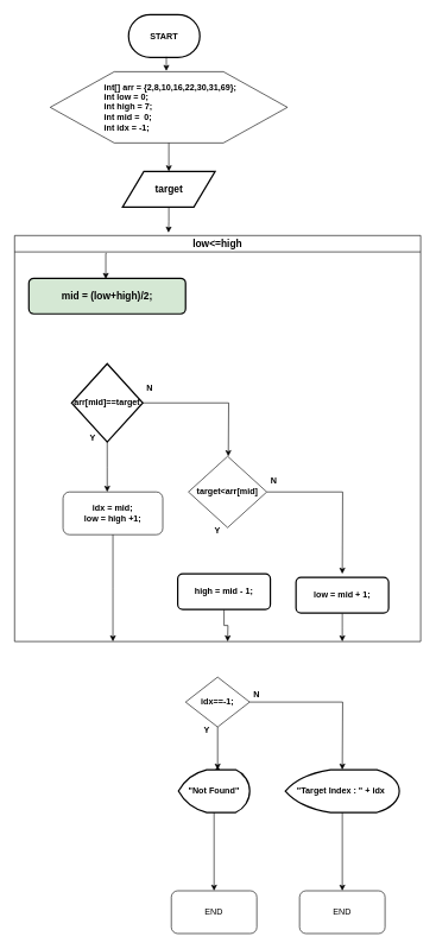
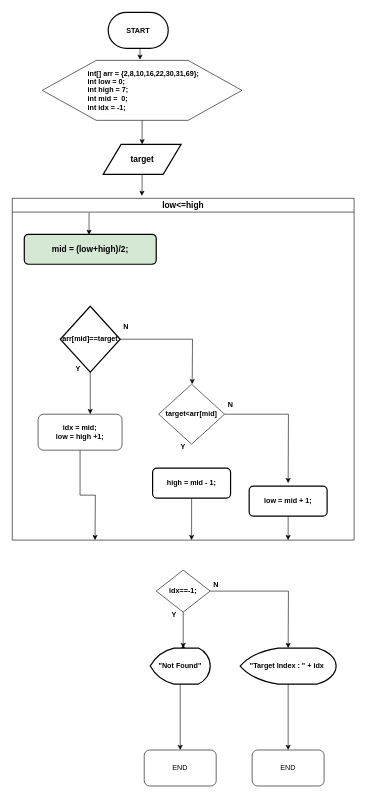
  <mxCell id="0" />
  <mxCell id="1" parent="0" />
  <mxCell id="2" value="&lt;b&gt;START&lt;/b&gt;" style="strokeWidth=2;html=1;shape=mxgraph.flowchart.terminator;whiteSpace=wrap;" vertex="1" parent="1"><mxGeometry x="180" y="20" width="100" height="60" as="geometry" /></mxCell>
  <mxCell id="3" value="" style="group" vertex="1" connectable="0" parent="1"><mxGeometry x="70" y="100" width="370" height="100" as="geometry" /></mxCell>
  <mxCell id="4" value="" style="verticalLabelPosition=bottom;verticalAlign=top;html=1;shape=hexagon;perimeter=hexagonPerimeter2;arcSize=6;size=0.27;" vertex="1" parent="3"><mxGeometry width="333.0" height="100" as="geometry" /></mxCell>
  <mxCell id="5" value="&lt;div&gt;&lt;div&gt;&lt;b&gt;int[] arr = {2,8,10,16,22,30,31,69};&lt;/b&gt;&lt;/div&gt;&lt;/div&gt;&lt;div&gt;&lt;b&gt;int low = 0;&lt;/b&gt;&lt;/div&gt;&lt;div&gt;&lt;b&gt;int high = 7;&lt;/b&gt;&lt;/div&gt;&lt;div&gt;&lt;b&gt;int mid =&amp;nbsp; 0;&lt;/b&gt;&lt;/div&gt;&lt;div&gt;&lt;b&gt;int idx = -1;&lt;/b&gt;&lt;/div&gt;" style="text;html=1;align=left;verticalAlign=middle;whiteSpace=wrap;rounded=0;" vertex="1" parent="3"><mxGeometry x="74.0" y="35" width="277.5" height="30" as="geometry" /></mxCell>
  <mxCell id="6" value="" style="edgeStyle=orthogonalEdgeStyle;rounded=0;orthogonalLoop=1;jettySize=auto;html=1;entryX=0.379;entryY=-0.007;entryDx=0;entryDy=0;entryPerimeter=0;" edge="1" parent="1" source="7" target="8"><mxGeometry relative="1" as="geometry" /></mxCell>
  <mxCell id="7" value="&lt;b&gt;&lt;font style=&quot;font-size: 14px;&quot;&gt;target&lt;/font&gt;&lt;/b&gt;" style="shape=parallelogram;html=1;strokeWidth=2;perimeter=parallelogramPerimeter;whiteSpace=wrap;rounded=1;arcSize=0;size=0.23;" vertex="1" parent="1"><mxGeometry x="171.5" y="240" width="130" height="50" as="geometry" /></mxCell>
  <mxCell id="8" value="&lt;font style=&quot;font-size: 14px;&quot;&gt;low&amp;lt;=high&lt;/font&gt;" style="swimlane;whiteSpace=wrap;html=1;" vertex="1" parent="1"><mxGeometry x="20" y="330" width="570" height="570" as="geometry" /></mxCell>
  <mxCell id="9" value="&lt;div&gt;&lt;b&gt;&lt;font style=&quot;font-size: 14px;&quot;&gt;mid = (low+high)/2;&lt;/font&gt;&lt;/b&gt;&lt;/div&gt;" style="rounded=1;whiteSpace=wrap;html=1;absoluteArcSize=1;arcSize=14;strokeWidth=2;fillColor=#d5e8d4;" vertex="1" parent="8"><mxGeometry x="20" y="60" width="220" height="50" as="geometry" /></mxCell>
  <mxCell id="10" value="" style="edgeStyle=orthogonalEdgeStyle;rounded=0;orthogonalLoop=1;jettySize=auto;html=1;" edge="1" parent="8" source="12"><mxGeometry relative="1" as="geometry"><mxPoint x="130" y="360" as="targetPoint" /></mxGeometry></mxCell>
  <mxCell id="11" value="" style="edgeStyle=orthogonalEdgeStyle;rounded=0;orthogonalLoop=1;jettySize=auto;html=1;" edge="1" parent="8" source="12"><mxGeometry relative="1" as="geometry"><mxPoint x="300" y="310" as="targetPoint" /></mxGeometry></mxCell>
  <mxCell id="12" value="&lt;b&gt;arr[mid]==target&lt;/b&gt;" style="strokeWidth=2;html=1;shape=mxgraph.flowchart.decision;whiteSpace=wrap;" vertex="1" parent="8"><mxGeometry x="80" y="180" width="100" height="110" as="geometry" /></mxCell>
- <mxCell id="13" value="&lt;b&gt;idx = mid;&lt;br&gt;low = high +1;&lt;/b&gt;" style="rounded=1;whiteSpace=wrap;html=1;" vertex="1" parent="8"><mxGeometry x="68" y="360" width="140" height="60" as="geometry" /></mxCell>
+ <mxCell id="13" value="&lt;b&gt;idx = mid;&lt;br&gt;low = high +1;&lt;/b&gt;" style="rounded=1;whiteSpace=wrap;html=1;" vertex="1" parent="8"><mxGeometry x="43" y="360" width="140" height="60" as="geometry" /></mxCell>
  <mxCell id="14" value="" style="edgeStyle=orthogonalEdgeStyle;rounded=0;orthogonalLoop=1;jettySize=auto;html=1;" edge="1" parent="8" source="15"><mxGeometry relative="1" as="geometry"><mxPoint x="460" y="475" as="targetPoint" /></mxGeometry></mxCell>
  <mxCell id="15" value="&lt;b&gt;target&amp;lt;arr[mid]&lt;/b&gt;" style="rhombus;whiteSpace=wrap;html=1;" vertex="1" parent="8"><mxGeometry x="244" y="310" width="110" height="100" as="geometry" /></mxCell>
  <mxCell id="16" value="" style="edgeStyle=orthogonalEdgeStyle;rounded=0;orthogonalLoop=1;jettySize=auto;html=1;" edge="1" parent="8" source="17"><mxGeometry relative="1" as="geometry"><mxPoint x="299" y="570" as="targetPoint" /></mxGeometry></mxCell>
- <mxCell id="17" value="&lt;div&gt;&lt;b&gt;high = mid - 1;&lt;/b&gt;&lt;/div&gt;" style="rounded=1;whiteSpace=wrap;html=1;absoluteArcSize=1;arcSize=14;strokeWidth=2;" vertex="1" parent="8"><mxGeometry x="229" y="475" width="130" height="50" as="geometry" /></mxCell>
+ <mxCell id="17" value="&lt;div&gt;&lt;b&gt;high = mid - 1;&lt;/b&gt;&lt;/div&gt;" style="rounded=1;whiteSpace=wrap;html=1;absoluteArcSize=1;arcSize=14;strokeWidth=2;" vertex="1" parent="8"><mxGeometry x="234" y="450" width="130" height="50" as="geometry" /></mxCell>
  <mxCell id="18" value="" style="edgeStyle=orthogonalEdgeStyle;rounded=0;orthogonalLoop=1;jettySize=auto;html=1;" edge="1" parent="8" source="19"><mxGeometry relative="1" as="geometry"><mxPoint x="460" y="570" as="targetPoint" /></mxGeometry></mxCell>
  <mxCell id="19" value="&lt;div&gt;&lt;b&gt;low = mid + 1;&lt;/b&gt;&lt;/div&gt;" style="rounded=1;whiteSpace=wrap;html=1;absoluteArcSize=1;arcSize=14;strokeWidth=2;" vertex="1" parent="8"><mxGeometry x="395" y="480" width="130" height="50" as="geometry" /></mxCell>
  <mxCell id="20" value="&lt;b&gt;N&lt;/b&gt;" style="text;html=1;align=center;verticalAlign=middle;whiteSpace=wrap;rounded=0;" vertex="1" parent="8"><mxGeometry x="160" y="200" width="60" height="30" as="geometry" /></mxCell>
  <mxCell id="21" value="&lt;b&gt;Y&lt;/b&gt;" style="text;html=1;align=center;verticalAlign=middle;whiteSpace=wrap;rounded=0;" vertex="1" parent="8"><mxGeometry x="80" y="270" width="60" height="30" as="geometry" /></mxCell>
  <mxCell id="22" value="&lt;b&gt;Y&lt;/b&gt;" style="text;html=1;align=center;verticalAlign=middle;whiteSpace=wrap;rounded=0;" vertex="1" parent="8"><mxGeometry x="255" y="400" width="60" height="30" as="geometry" /></mxCell>
  <mxCell id="23" value="&lt;b&gt;N&lt;/b&gt;" style="text;html=1;align=center;verticalAlign=middle;whiteSpace=wrap;rounded=0;" vertex="1" parent="8"><mxGeometry x="334" y="330" width="60" height="30" as="geometry" /></mxCell>
  <mxCell id="24" value="" style="edgeStyle=orthogonalEdgeStyle;rounded=0;orthogonalLoop=1;jettySize=auto;html=1;" edge="1" parent="1" source="13"><mxGeometry relative="1" as="geometry"><mxPoint x="158" y="900" as="targetPoint" /></mxGeometry></mxCell>
  <mxCell id="25" value="" style="edgeStyle=orthogonalEdgeStyle;rounded=0;orthogonalLoop=1;jettySize=auto;html=1;" edge="1" parent="1" source="27" target="28"><mxGeometry relative="1" as="geometry" /></mxCell>
  <mxCell id="26" value="" style="edgeStyle=orthogonalEdgeStyle;rounded=0;orthogonalLoop=1;jettySize=auto;html=1;" edge="1" parent="1" source="27"><mxGeometry relative="1" as="geometry"><mxPoint x="480" y="1080" as="targetPoint" /></mxGeometry></mxCell>
  <mxCell id="27" value="&lt;b&gt;idx==-1;&lt;/b&gt;" style="rhombus;whiteSpace=wrap;html=1;" vertex="1" parent="1"><mxGeometry x="260" y="950" width="90" height="70" as="geometry" /></mxCell>
  <mxCell id="28" value="" style="shape=waypoint;sketch=0;size=6;pointerEvents=1;points=[];fillColor=default;resizable=0;rotatable=0;perimeter=centerPerimeter;snapToPoint=1;" vertex="1" parent="1"><mxGeometry x="295" y="1070" width="20" height="20" as="geometry" /></mxCell>
  <mxCell id="29" value="" style="edgeStyle=orthogonalEdgeStyle;rounded=0;orthogonalLoop=1;jettySize=auto;html=1;" edge="1" parent="1" source="30"><mxGeometry relative="1" as="geometry"><mxPoint x="300" y="1250" as="targetPoint" /></mxGeometry></mxCell>
  <mxCell id="30" value="&lt;b&gt;&quot;Not Found&quot;&lt;/b&gt;" style="strokeWidth=2;html=1;shape=mxgraph.flowchart.display;whiteSpace=wrap;" vertex="1" parent="1"><mxGeometry x="250" y="1080" width="100" height="60" as="geometry" /></mxCell>
  <mxCell id="31" value="" style="edgeStyle=orthogonalEdgeStyle;rounded=0;orthogonalLoop=1;jettySize=auto;html=1;" edge="1" parent="1" source="32"><mxGeometry relative="1" as="geometry"><mxPoint x="480" y="1250" as="targetPoint" /></mxGeometry></mxCell>
  <mxCell id="32" value="&lt;b&gt;&quot;Target Index : &quot; + idx&amp;nbsp;&lt;/b&gt;" style="strokeWidth=2;html=1;shape=mxgraph.flowchart.display;whiteSpace=wrap;" vertex="1" parent="1"><mxGeometry x="400" y="1080" width="160" height="60" as="geometry" /></mxCell>
  <mxCell id="33" value="" style="edgeStyle=orthogonalEdgeStyle;rounded=0;orthogonalLoop=1;jettySize=auto;html=1;" edge="1" parent="1" source="4" target="7"><mxGeometry relative="1" as="geometry" /></mxCell>
  <mxCell id="34" value="" style="endArrow=classic;html=1;rounded=0;" edge="1" parent="1"><mxGeometry width="50" height="50" relative="1" as="geometry"><mxPoint x="233" y="79" as="sourcePoint" /><mxPoint x="233" y="99" as="targetPoint" /></mxGeometry></mxCell>
  <mxCell id="35" value="" style="edgeStyle=orthogonalEdgeStyle;rounded=0;orthogonalLoop=1;jettySize=auto;html=1;entryX=0.379;entryY=-0.007;entryDx=0;entryDy=0;entryPerimeter=0;" edge="1" parent="1"><mxGeometry relative="1" as="geometry"><mxPoint x="149" y="355" as="sourcePoint" /><mxPoint x="148" y="391" as="targetPoint" /></mxGeometry></mxCell>
  <mxCell id="36" value="&lt;b&gt;Y&lt;/b&gt;" style="text;html=1;align=center;verticalAlign=middle;whiteSpace=wrap;rounded=0;" vertex="1" parent="1"><mxGeometry x="260" y="1010" width="60" height="30" as="geometry" /></mxCell>
  <mxCell id="37" value="&lt;b&gt;N&lt;/b&gt;" style="text;html=1;align=center;verticalAlign=middle;whiteSpace=wrap;rounded=0;" vertex="1" parent="1"><mxGeometry x="330" y="960" width="60" height="30" as="geometry" /></mxCell>
  <mxCell id="38" value="END" style="rounded=1;whiteSpace=wrap;html=1;" vertex="1" parent="1"><mxGeometry x="240" y="1250" width="120" height="60" as="geometry" /></mxCell>
  <mxCell id="39" value="END" style="rounded=1;whiteSpace=wrap;html=1;" vertex="1" parent="1"><mxGeometry x="420" y="1250" width="120" height="60" as="geometry" /></mxCell>
